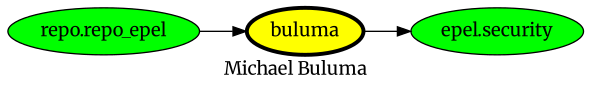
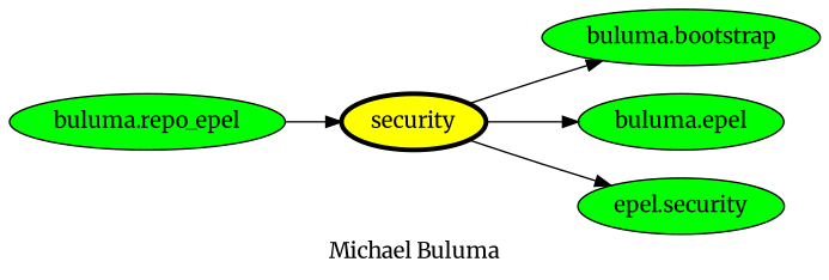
  digraph {
    fontname=Merriweather
    label="Michael Buluma"
    rankdir=LR
    node [fillcolor=green fontname=Merriweather style=filled]
    edge [fontname=Merriweather]
-   security [fillcolor=yellow penwidth=3 label=buluma]
+   security [fillcolor=yellow penwidth=3]
+   "buluma.bootstrap"
+   "buluma.epel"
    n4 [label="epel.security"]
-   "buluma.repo_epel" [label="repo.repo_epel"]
+   "buluma.repo_epel"
+   security -> "buluma.bootstrap"
+   security -> "buluma.epel"
    security -> n4
    "buluma.repo_epel" -> security
  }
